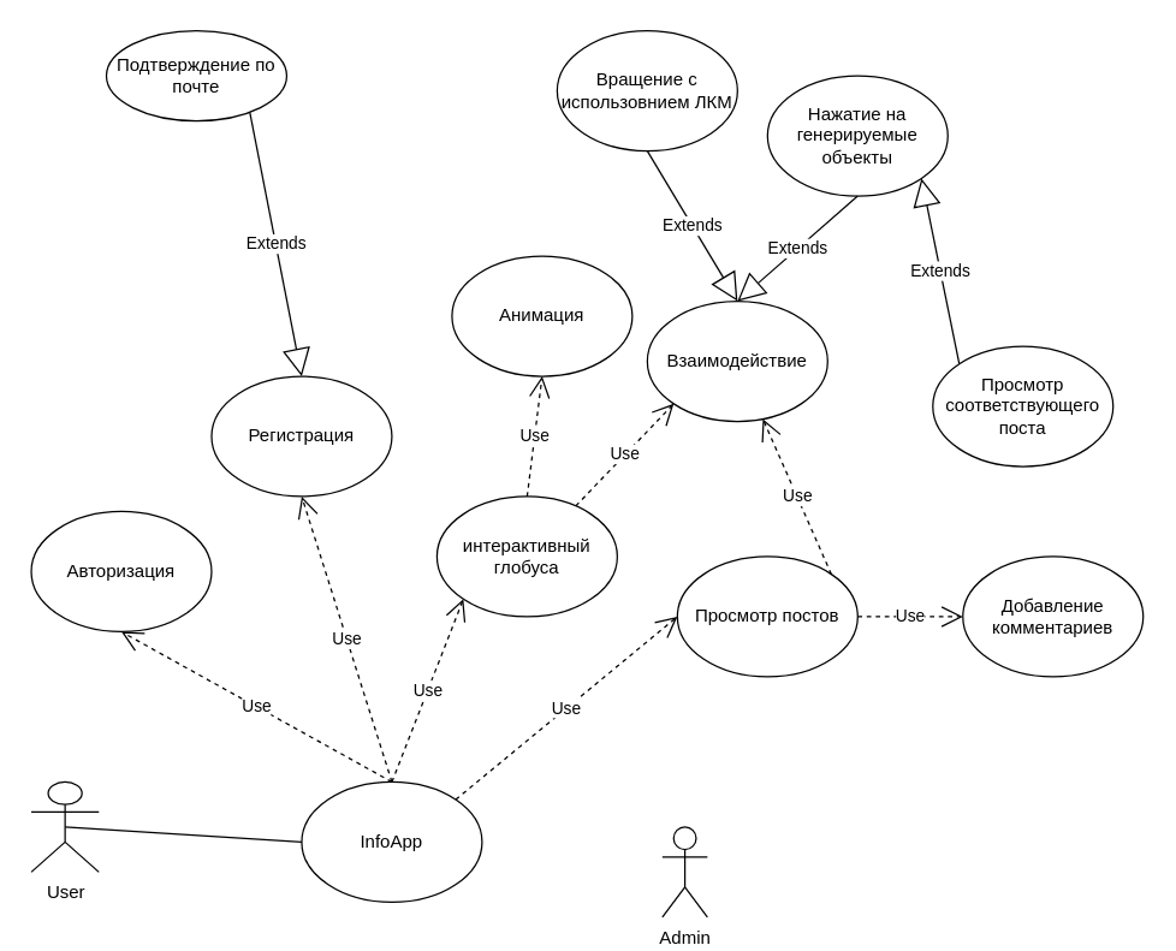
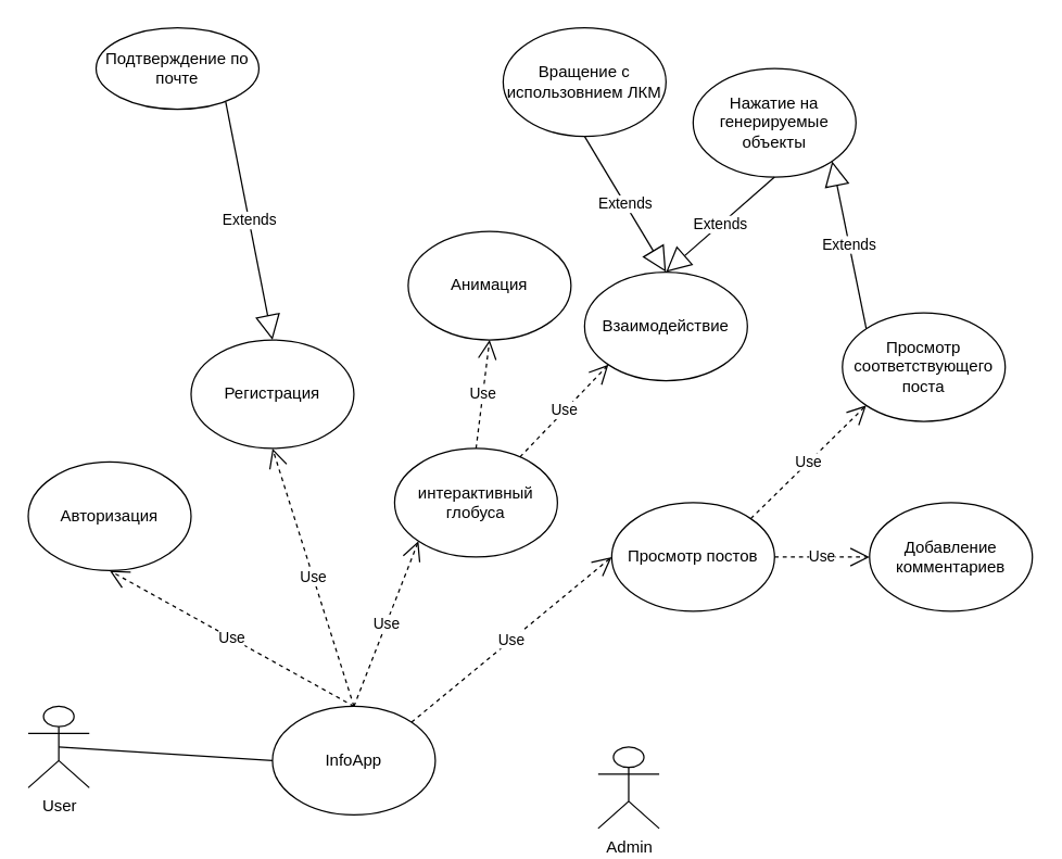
  <mxCell id="0" />
  <mxCell id="1" parent="0" />
  <mxCell id="2" value="User&lt;br&gt;" style="shape=umlActor;verticalLabelPosition=bottom;verticalAlign=top;html=1;outlineConnect=0;" vertex="1" parent="1"><mxGeometry x="20" y="520" width="45" height="60" as="geometry" /></mxCell>
  <mxCell id="3" value="InfoApp" style="ellipse;whiteSpace=wrap;html=1;" vertex="1" parent="1"><mxGeometry x="200" y="520" width="120" height="80" as="geometry" /></mxCell>
  <mxCell id="4" value="" style="endArrow=none;html=1;entryX=0;entryY=0.5;entryDx=0;entryDy=0;exitX=0.5;exitY=0.5;exitDx=0;exitDy=0;exitPerimeter=0;" edge="1" parent="1" source="2" target="3"><mxGeometry width="50" height="50" relative="1" as="geometry"><mxPoint x="100" y="610" as="sourcePoint" /><mxPoint x="150" y="560" as="targetPoint" /></mxGeometry></mxCell>
  <mxCell id="5" value="Use" style="endArrow=open;endSize=12;dashed=1;html=1;exitX=0.5;exitY=0;exitDx=0;exitDy=0;entryX=0.5;entryY=1;entryDx=0;entryDy=0;" edge="1" parent="1" source="3" target="6"><mxGeometry width="160" relative="1" as="geometry"><mxPoint x="250" y="470" as="sourcePoint" /><mxPoint x="160" y="430" as="targetPoint" /></mxGeometry></mxCell>
  <mxCell id="6" value="Авторизация&lt;br&gt;" style="ellipse;whiteSpace=wrap;html=1;" vertex="1" parent="1"><mxGeometry x="20" y="340" width="120" height="80" as="geometry" /></mxCell>
  <mxCell id="7" value="Регистрация" style="ellipse;whiteSpace=wrap;html=1;" vertex="1" parent="1"><mxGeometry x="140" y="250" width="120" height="80" as="geometry" /></mxCell>
  <mxCell id="8" value="Use" style="endArrow=open;endSize=12;dashed=1;html=1;exitX=0.5;exitY=0;exitDx=0;exitDy=0;entryX=0.5;entryY=1;entryDx=0;entryDy=0;" edge="1" parent="1" source="3" target="7"><mxGeometry width="160" relative="1" as="geometry"><mxPoint x="320" y="500" as="sourcePoint" /><mxPoint x="480" y="500" as="targetPoint" /></mxGeometry></mxCell>
  <mxCell id="9" value="интерактивный глобуса" style="ellipse;whiteSpace=wrap;html=1;" vertex="1" parent="1"><mxGeometry x="290" y="330" width="120" height="80" as="geometry" /></mxCell>
  <mxCell id="10" value="Use" style="endArrow=open;endSize=12;dashed=1;html=1;exitX=0.5;exitY=0;exitDx=0;exitDy=0;entryX=0;entryY=1;entryDx=0;entryDy=0;" edge="1" parent="1" source="3" target="9"><mxGeometry width="160" relative="1" as="geometry"><mxPoint x="270" y="530" as="sourcePoint" /><mxPoint x="310" y="440" as="targetPoint" /></mxGeometry></mxCell>
  <mxCell id="11" value="Use" style="endArrow=open;endSize=12;dashed=1;html=1;exitX=0.5;exitY=0;exitDx=0;exitDy=0;entryX=0.5;entryY=1;entryDx=0;entryDy=0;" edge="1" parent="1" source="9" target="12"><mxGeometry width="160" relative="1" as="geometry"><mxPoint x="270" y="530" as="sourcePoint" /><mxPoint x="480" y="280" as="targetPoint" /></mxGeometry></mxCell>
  <mxCell id="12" value="Анимация" style="ellipse;whiteSpace=wrap;html=1;" vertex="1" parent="1"><mxGeometry x="300" y="170" width="120" height="80" as="geometry" /></mxCell>
  <mxCell id="13" value="Взаимодействие" style="ellipse;whiteSpace=wrap;html=1;" vertex="1" parent="1"><mxGeometry x="430" y="200" width="120" height="80" as="geometry" /></mxCell>
  <mxCell id="14" value="Use" style="endArrow=open;endSize=12;dashed=1;html=1;entryX=0;entryY=1;entryDx=0;entryDy=0;" edge="1" parent="1" source="9" target="13"><mxGeometry width="160" relative="1" as="geometry"><mxPoint x="440" y="360" as="sourcePoint" /><mxPoint x="450" y="270" as="targetPoint" /></mxGeometry></mxCell>
  <mxCell id="15" value="Extends" style="endArrow=block;endSize=16;endFill=0;html=1;entryX=0.5;entryY=0;entryDx=0;entryDy=0;exitX=0.5;exitY=1;exitDx=0;exitDy=0;" edge="1" parent="1" source="16" target="13"><mxGeometry width="160" relative="1" as="geometry"><mxPoint x="440" y="100" as="sourcePoint" /><mxPoint x="580" y="60" as="targetPoint" /></mxGeometry></mxCell>
  <mxCell id="16" value="Вращение с использовнием ЛКМ" style="ellipse;whiteSpace=wrap;html=1;" vertex="1" parent="1"><mxGeometry x="370" y="20" width="120" height="80" as="geometry" /></mxCell>
  <mxCell id="17" value="Нажатие на генерируемые объекты" style="ellipse;whiteSpace=wrap;html=1;" vertex="1" parent="1"><mxGeometry x="510" y="50" width="120" height="80" as="geometry" /></mxCell>
  <mxCell id="18" value="Extends" style="endArrow=block;endSize=16;endFill=0;html=1;entryX=0.5;entryY=0;entryDx=0;entryDy=0;exitX=0.5;exitY=1;exitDx=0;exitDy=0;" edge="1" parent="1" source="17" target="13"><mxGeometry width="160" relative="1" as="geometry"><mxPoint x="440" y="110" as="sourcePoint" /><mxPoint x="500" y="210" as="targetPoint" /></mxGeometry></mxCell>
  <mxCell id="19" value="Extends" style="endArrow=block;endSize=16;endFill=0;html=1;entryX=1;entryY=1;entryDx=0;entryDy=0;exitX=0;exitY=0;exitDx=0;exitDy=0;" edge="1" parent="1" source="20" target="17"><mxGeometry width="160" relative="1" as="geometry"><mxPoint x="600" y="-90" as="sourcePoint" /><mxPoint x="500" y="210" as="targetPoint" /></mxGeometry></mxCell>
  <mxCell id="20" value="Просмотр соответствующего поста" style="ellipse;whiteSpace=wrap;html=1;" vertex="1" parent="1"><mxGeometry x="620" y="230" width="120" height="80" as="geometry" /></mxCell>
  <mxCell id="21" value="Подтверждение по почте" style="ellipse;whiteSpace=wrap;html=1;" vertex="1" parent="1"><mxGeometry x="70" y="20" width="120" height="60" as="geometry" /></mxCell>
  <mxCell id="22" value="Extends" style="endArrow=block;endSize=16;endFill=0;html=1;entryX=0.5;entryY=0;entryDx=0;entryDy=0;exitX=0.796;exitY=0.911;exitDx=0;exitDy=0;exitPerimeter=0;" edge="1" parent="1" source="21" target="7"><mxGeometry width="160" relative="1" as="geometry"><mxPoint x="62" y="128" as="sourcePoint" /><mxPoint x="500" y="210" as="targetPoint" /></mxGeometry></mxCell>
- <mxCell id="23" value="Admin" style="shape=umlActor;verticalLabelPosition=bottom;verticalAlign=top;html=1;" vertex="1" parent="1"><mxGeometry x="440" y="550" width="30" height="60" as="geometry" /></mxCell>
+ <mxCell id="23" value="Admin" style="shape=umlActor;verticalLabelPosition=bottom;verticalAlign=top;html=1;" vertex="1" parent="1"><mxGeometry x="440" y="550" width="45" height="60" as="geometry" /></mxCell>
  <mxCell id="24" value="Просмотр постов" style="ellipse;whiteSpace=wrap;html=1;" vertex="1" parent="1"><mxGeometry x="450" y="370" width="120" height="80" as="geometry" /></mxCell>
  <mxCell id="25" value="Use" style="endArrow=open;endSize=12;dashed=1;html=1;exitX=1;exitY=0;exitDx=0;exitDy=0;entryX=0;entryY=0.5;entryDx=0;entryDy=0;" edge="1" parent="1" source="3" target="24"><mxGeometry width="160" relative="1" as="geometry"><mxPoint x="270" y="530" as="sourcePoint" /><mxPoint x="337.574" y="408.284" as="targetPoint" /></mxGeometry></mxCell>
- <mxCell id="26" value="Use" style="endArrow=open;endSize=12;dashed=1;html=1;exitX=1;exitY=0;exitDx=0;exitDy=0;" edge="1" parent="1" source="24" target="13"><mxGeometry width="160" relative="1" as="geometry"><mxPoint x="312.426" y="541.716" as="sourcePoint" /><mxPoint x="460" y="420" as="targetPoint" /></mxGeometry></mxCell>
+ <mxCell id="26" value="Use" style="endArrow=open;endSize=12;dashed=1;html=1;exitX=1;exitY=0;exitDx=0;exitDy=0;entryX=0;entryY=1;entryDx=0;entryDy=0;" edge="1" parent="1" source="24" target="20"><mxGeometry width="160" relative="1" as="geometry"><mxPoint x="312.426" y="541.716" as="sourcePoint" /><mxPoint x="460" y="420" as="targetPoint" /></mxGeometry></mxCell>
  <mxCell id="27" value="Use" style="endArrow=open;endSize=12;dashed=1;html=1;exitX=1;exitY=0.5;exitDx=0;exitDy=0;" edge="1" parent="1" source="24"><mxGeometry width="160" relative="1" as="geometry"><mxPoint x="562.426" y="391.716" as="sourcePoint" /><mxPoint x="640" y="410" as="targetPoint" /></mxGeometry></mxCell>
  <mxCell id="28" value="Добавление комментариев" style="ellipse;whiteSpace=wrap;html=1;" vertex="1" parent="1"><mxGeometry x="640" y="370" width="120" height="80" as="geometry" /></mxCell>
